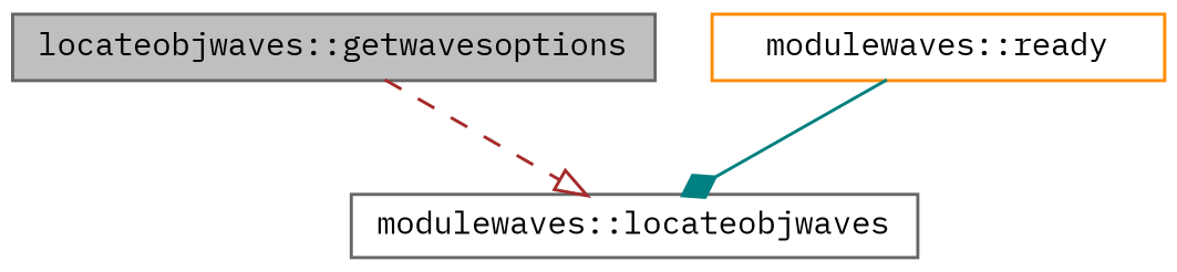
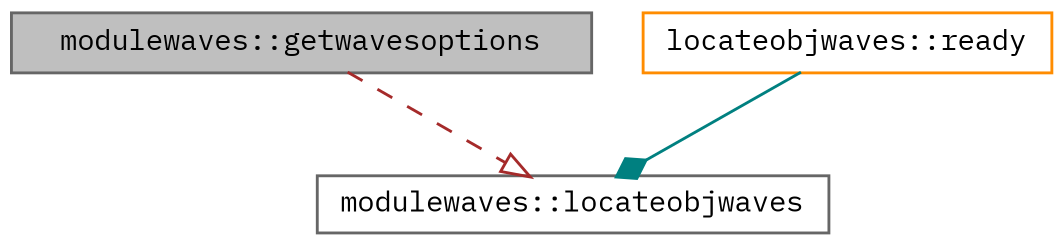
  digraph {
    fontname="IBM Plex Mono"
    rankdir=TB
    node [color=gray40 fillcolor=white fontname="IBM Plex Mono" fontsize=10 shape=record style=filled]
    edge [fontname="IBM Plex Mono" fontsize=10 labelfontname=Helvetica labelfontsize=10]
-   n1 [fillcolor=grey75 fontcolor=black height=0.2 label="locateobjwaves::getwavesoptions" width=0.4]
+   n1 [fillcolor=grey75 fontcolor=black height=0.2 label="modulewaves::getwavesoptions" width=0.4]
    n2 [height=0.2 label="modulewaves::locateobjwaves" width=0.4]
-   n3 [color=darkorange height=0.2 label="modulewaves::ready" width=0.4]
+   n3 [color=darkorange height=0.2 label="locateobjwaves::ready" width=0.4]
    n1 -> n2 [arrowhead=onormal color=brown style=dashed]
    n3 -> n2 [arrowhead=diamond color=teal style=solid]
  }
